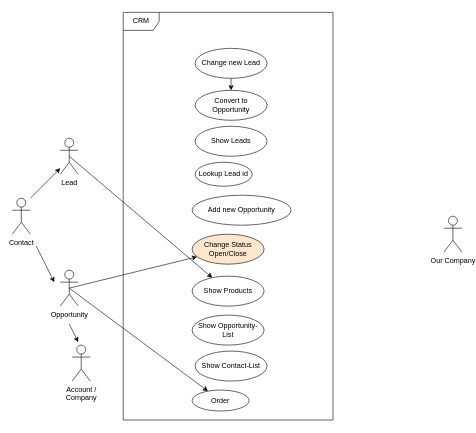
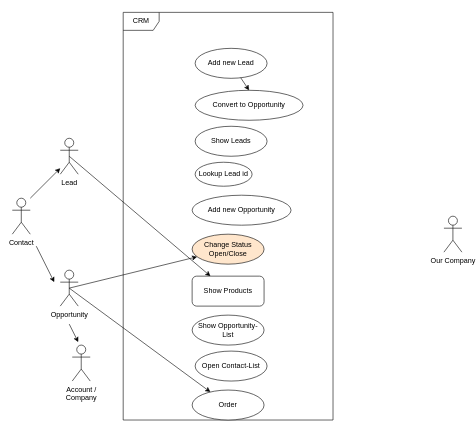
  <mxCell id="0" />
  <mxCell id="1" parent="0" />
  <mxCell id="2" value="CRM" style="shape=umlFrame;whiteSpace=wrap;html=1;" vertex="1" parent="1"><mxGeometry x="205" y="20" width="350" height="680" as="geometry" /></mxCell>
  <mxCell id="3" style="edgeStyle=none;rounded=0;orthogonalLoop=1;jettySize=auto;html=1;exitX=0.5;exitY=0.5;exitDx=0;exitDy=0;exitPerimeter=0;" edge="1" parent="1" source="4" target="19"><mxGeometry relative="1" as="geometry" /></mxCell>
  <mxCell id="4" value="Lead" style="shape=umlActor;verticalLabelPosition=bottom;verticalAlign=top;html=1;" vertex="1" parent="1"><mxGeometry x="100" y="230" width="30" height="60" as="geometry" /></mxCell>
  <mxCell id="5" style="edgeStyle=none;rounded=0;orthogonalLoop=1;jettySize=auto;html=1;exitX=0.5;exitY=0.5;exitDx=0;exitDy=0;exitPerimeter=0;" edge="1" parent="1" source="7" target="18"><mxGeometry relative="1" as="geometry" /></mxCell>
  <mxCell id="6" style="edgeStyle=none;rounded=0;orthogonalLoop=1;jettySize=auto;html=1;exitX=0.5;exitY=0.5;exitDx=0;exitDy=0;exitPerimeter=0;" edge="1" parent="1" source="7" target="24"><mxGeometry relative="1" as="geometry" /></mxCell>
  <mxCell id="7" value="Opportunity" style="shape=umlActor;verticalLabelPosition=bottom;verticalAlign=top;html=1;" vertex="1" parent="1"><mxGeometry x="100" y="450" width="30" height="60" as="geometry" /></mxCell>
  <mxCell id="8" value="Contact" style="shape=umlActor;verticalLabelPosition=bottom;verticalAlign=top;html=1;" vertex="1" parent="1"><mxGeometry x="20" y="330" width="30" height="60" as="geometry" /></mxCell>
  <mxCell id="9" value="Our Company" style="shape=umlActor;verticalLabelPosition=bottom;verticalAlign=top;html=1;" vertex="1" parent="1"><mxGeometry x="740" y="360" width="30" height="60" as="geometry" /></mxCell>
- <mxCell id="10" value="Change new Lead" style="ellipse;whiteSpace=wrap;html=1;" vertex="1" parent="1"><mxGeometry x="325" y="80" width="120" height="50" as="geometry" /></mxCell>
- <mxCell id="11" value="Convert to Opportunity" style="ellipse;whiteSpace=wrap;html=1;" vertex="1" parent="1"><mxGeometry x="325" y="150" width="120" height="50" as="geometry" /></mxCell>
+ <mxCell id="10" value="Add new Lead" style="ellipse;whiteSpace=wrap;html=1;" vertex="1" parent="1"><mxGeometry x="325" y="80" width="120" height="50" as="geometry" /></mxCell>
+ <mxCell id="11" value="Convert to Opportunity" style="ellipse;whiteSpace=wrap;html=1;" vertex="1" parent="1"><mxGeometry x="325" y="150" width="180" height="50" as="geometry" /></mxCell>
  <mxCell id="12" value="" style="endArrow=classic;html=1;entryX=0.5;entryY=0;entryDx=0;entryDy=0;" edge="1" parent="1" source="10" target="11"><mxGeometry width="50" height="50" relative="1" as="geometry"><mxPoint x="390" y="430" as="sourcePoint" /><mxPoint x="440" y="380" as="targetPoint" /></mxGeometry></mxCell>
  <mxCell id="13" value="Show Leads" style="ellipse;whiteSpace=wrap;html=1;" vertex="1" parent="1"><mxGeometry x="325" y="210" width="120" height="50" as="geometry" /></mxCell>
  <mxCell id="14" value="Lookup Lead id&lt;br&gt;" style="ellipse;whiteSpace=wrap;html=1;" vertex="1" parent="1"><mxGeometry x="325" y="270" width="95" height="40" as="geometry" /></mxCell>
  <mxCell id="15" value="" style="endArrow=classic;html=1;" edge="1" parent="1"><mxGeometry width="50" height="50" relative="1" as="geometry"><mxPoint x="50" y="330" as="sourcePoint" /><mxPoint x="100" y="280" as="targetPoint" /></mxGeometry></mxCell>
  <mxCell id="16" value="" style="endArrow=classic;html=1;" edge="1" parent="1"><mxGeometry width="50" height="50" relative="1" as="geometry"><mxPoint x="60" y="410" as="sourcePoint" /><mxPoint x="90" y="470" as="targetPoint" /></mxGeometry></mxCell>
  <mxCell id="17" value="Add new Opportunity" style="ellipse;whiteSpace=wrap;html=1;" vertex="1" parent="1"><mxGeometry x="320" y="325" width="165" height="50" as="geometry" /></mxCell>
  <mxCell id="18" value="Change Status&lt;br&gt;Open/Close" style="ellipse;whiteSpace=wrap;html=1;fillColor=#ffe6cc;" vertex="1" parent="1"><mxGeometry x="320" y="390" width="120" height="50" as="geometry" /></mxCell>
- <mxCell id="19" value="Show Products" style="ellipse;whiteSpace=wrap;html=1;" vertex="1" parent="1"><mxGeometry x="320" y="460" width="120" height="50" as="geometry" /></mxCell>
+ <mxCell id="19" value="Show Products" style="whiteSpace=wrap;html=1;rounded=1;" vertex="1" parent="1"><mxGeometry x="320" y="460" width="120" height="50" as="geometry" /></mxCell>
  <mxCell id="20" value="Account / &lt;br&gt;Company" style="shape=umlActor;verticalLabelPosition=bottom;verticalAlign=top;html=1;" vertex="1" parent="1"><mxGeometry x="120" y="575" width="30" height="60" as="geometry" /></mxCell>
  <mxCell id="21" value="" style="endArrow=classic;html=1;" edge="1" parent="1"><mxGeometry width="50" height="50" relative="1" as="geometry"><mxPoint x="115" y="540" as="sourcePoint" /><mxPoint x="130" y="570" as="targetPoint" /></mxGeometry></mxCell>
  <mxCell id="22" value="Show Opportunity-List" style="ellipse;whiteSpace=wrap;html=1;" vertex="1" parent="1"><mxGeometry x="320" y="525" width="120" height="50" as="geometry" /></mxCell>
- <mxCell id="23" value="Show Contact-List" style="ellipse;whiteSpace=wrap;html=1;" vertex="1" parent="1"><mxGeometry x="325" y="585" width="120" height="50" as="geometry" /></mxCell>
- <mxCell id="24" value="Order" style="ellipse;whiteSpace=wrap;html=1;" vertex="1" parent="1"><mxGeometry x="320" y="650" width="95" height="35" as="geometry" /></mxCell>
+ <mxCell id="23" value="Open Contact-List" style="ellipse;whiteSpace=wrap;html=1;" vertex="1" parent="1"><mxGeometry x="325" y="585" width="120" height="50" as="geometry" /></mxCell>
+ <mxCell id="24" value="Order" style="ellipse;whiteSpace=wrap;html=1;" vertex="1" parent="1"><mxGeometry x="320" y="650" width="120" height="50" as="geometry" /></mxCell>
